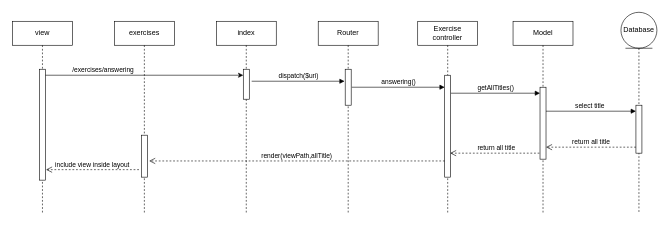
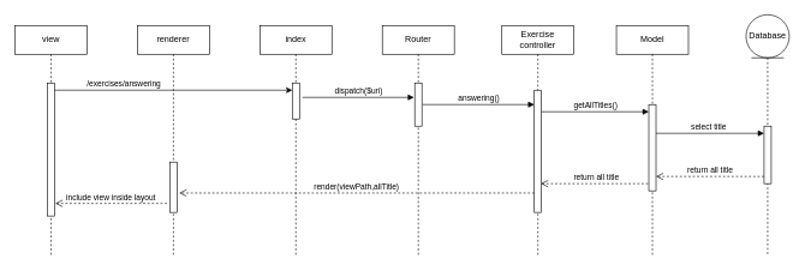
  <mxCell id="0" />
  <mxCell id="1" parent="0" />
  <mxCell id="2" value="getAllTitles()" style="html=1;verticalAlign=bottom;endArrow=block;curved=0;rounded=0;" parent="1" edge="1"><mxGeometry width="80" relative="1" as="geometry"><mxPoint x="751" y="155" as="sourcePoint" /><mxPoint x="900" y="155" as="targetPoint" /></mxGeometry></mxCell>
  <mxCell id="3" value="Database" style="shape=umlLifeline;perimeter=lifelinePerimeter;whiteSpace=wrap;html=1;container=1;dropTarget=0;collapsible=0;recursiveResize=0;outlineConnect=0;portConstraint=eastwest;newEdgeStyle={&quot;curved&quot;:0,&quot;rounded&quot;:0};participant=umlEntity;size=60;" parent="1" vertex="1"><mxGeometry x="1035" y="20" width="60" height="335" as="geometry" /></mxCell>
  <mxCell id="4" value="" style="html=1;points=[[0,0,0,0,5],[0,1,0,0,-5],[1,0,0,0,5],[1,1,0,0,-5]];perimeter=orthogonalPerimeter;outlineConnect=0;targetShapes=umlLifeline;portConstraint=eastwest;newEdgeStyle={&quot;curved&quot;:0,&quot;rounded&quot;:0};" parent="3" vertex="1"><mxGeometry x="25" y="155" width="10" height="80" as="geometry" /></mxCell>
  <mxCell id="5" value="select title" style="html=1;verticalAlign=bottom;endArrow=block;curved=0;rounded=0;" parent="1" target="4" edge="1"><mxGeometry width="80" relative="1" as="geometry"><mxPoint x="905" y="185" as="sourcePoint" /><mxPoint x="1075" y="185" as="targetPoint" /></mxGeometry></mxCell>
  <mxCell id="6" value="return all title" style="html=1;verticalAlign=bottom;endArrow=open;dashed=1;endSize=8;curved=0;rounded=0;" parent="1" edge="1"><mxGeometry relative="1" as="geometry"><mxPoint x="1060" y="245" as="sourcePoint" /><mxPoint x="910" y="245" as="targetPoint" /></mxGeometry></mxCell>
  <mxCell id="7" value="return all title" style="html=1;verticalAlign=bottom;endArrow=open;dashed=1;endSize=8;curved=0;rounded=0;" parent="1" edge="1"><mxGeometry relative="1" as="geometry"><mxPoint x="905" y="255" as="sourcePoint" /><mxPoint x="750" y="255" as="targetPoint" /></mxGeometry></mxCell>
  <mxCell id="8" value="Model" style="shape=umlLifeline;perimeter=lifelinePerimeter;whiteSpace=wrap;html=1;container=1;dropTarget=0;collapsible=0;recursiveResize=0;outlineConnect=0;portConstraint=eastwest;newEdgeStyle={&quot;curved&quot;:0,&quot;rounded&quot;:0};" parent="1" vertex="1"><mxGeometry x="855" y="35" width="100" height="320" as="geometry" /></mxCell>
  <mxCell id="9" value="" style="html=1;points=[[0,0,0,0,5],[0,1,0,0,-5],[1,0,0,0,5],[1,1,0,0,-5]];perimeter=orthogonalPerimeter;outlineConnect=0;targetShapes=umlLifeline;portConstraint=eastwest;newEdgeStyle={&quot;curved&quot;:0,&quot;rounded&quot;:0};" parent="8" vertex="1"><mxGeometry x="45" y="110" width="10" height="120" as="geometry" /></mxCell>
  <mxCell id="10" value="Router" style="shape=umlLifeline;perimeter=lifelinePerimeter;whiteSpace=wrap;html=1;container=1;dropTarget=0;collapsible=0;recursiveResize=0;outlineConnect=0;portConstraint=eastwest;newEdgeStyle={&quot;curved&quot;:0,&quot;rounded&quot;:0};" vertex="1" parent="1"><mxGeometry x="530" y="35" width="100" height="320" as="geometry" /></mxCell>
  <mxCell id="11" value="" style="html=1;points=[[0,0,0,0,5],[0,1,0,0,-5],[1,0,0,0,5],[1,1,0,0,-5]];perimeter=orthogonalPerimeter;outlineConnect=0;targetShapes=umlLifeline;portConstraint=eastwest;newEdgeStyle={&quot;curved&quot;:0,&quot;rounded&quot;:0};" vertex="1" parent="10"><mxGeometry x="45" y="80" width="10" height="60" as="geometry" /></mxCell>
  <mxCell id="12" value="index" style="shape=umlLifeline;perimeter=lifelinePerimeter;whiteSpace=wrap;html=1;container=1;dropTarget=0;collapsible=0;recursiveResize=0;outlineConnect=0;portConstraint=eastwest;newEdgeStyle={&quot;curved&quot;:0,&quot;rounded&quot;:0};" vertex="1" parent="1"><mxGeometry x="360" y="35" width="100" height="320" as="geometry" /></mxCell>
  <mxCell id="13" value="" style="html=1;points=[[0,0,0,0,5],[0,1,0,0,-5],[1,0,0,0,5],[1,1,0,0,-5]];perimeter=orthogonalPerimeter;outlineConnect=0;targetShapes=umlLifeline;portConstraint=eastwest;newEdgeStyle={&quot;curved&quot;:0,&quot;rounded&quot;:0};" vertex="1" parent="12"><mxGeometry x="45" y="80" width="10" height="50" as="geometry" /></mxCell>
  <mxCell id="14" value="dispatch($uri)" style="html=1;verticalAlign=bottom;endArrow=block;curved=0;rounded=0;" edge="1" parent="1"><mxGeometry x="0.006" width="80" relative="1" as="geometry"><mxPoint x="419" y="135" as="sourcePoint" /><mxPoint x="574" y="135" as="targetPoint" /><mxPoint as="offset" /></mxGeometry></mxCell>
  <mxCell id="15" value="Exercise&lt;br&gt;controller" style="shape=umlLifeline;perimeter=lifelinePerimeter;whiteSpace=wrap;html=1;container=1;dropTarget=0;collapsible=0;recursiveResize=0;outlineConnect=0;portConstraint=eastwest;newEdgeStyle={&quot;curved&quot;:0,&quot;rounded&quot;:0};" vertex="1" parent="1"><mxGeometry x="696" y="35" width="100" height="320" as="geometry" /></mxCell>
  <mxCell id="16" value="" style="html=1;points=[[0,0,0,0,5],[0,1,0,0,-5],[1,0,0,0,5],[1,1,0,0,-5]];perimeter=orthogonalPerimeter;outlineConnect=0;targetShapes=umlLifeline;portConstraint=eastwest;newEdgeStyle={&quot;curved&quot;:0,&quot;rounded&quot;:0};" vertex="1" parent="15"><mxGeometry x="45" y="90" width="10" height="170" as="geometry" /></mxCell>
  <mxCell id="17" value="answering()" style="html=1;verticalAlign=bottom;endArrow=block;curved=0;rounded=0;" edge="1" parent="1"><mxGeometry x="0.006" width="80" relative="1" as="geometry"><mxPoint x="586" y="145" as="sourcePoint" /><mxPoint x="741" y="145" as="targetPoint" /><mxPoint as="offset" /></mxGeometry></mxCell>
- <mxCell id="18" value="exercises" style="shape=umlLifeline;perimeter=lifelinePerimeter;whiteSpace=wrap;html=1;container=1;dropTarget=0;collapsible=0;recursiveResize=0;outlineConnect=0;portConstraint=eastwest;newEdgeStyle={&quot;curved&quot;:0,&quot;rounded&quot;:0};" vertex="1" parent="1"><mxGeometry x="190" y="35" width="100" height="320" as="geometry" /></mxCell>
+ <mxCell id="18" value="renderer" style="shape=umlLifeline;perimeter=lifelinePerimeter;whiteSpace=wrap;html=1;container=1;dropTarget=0;collapsible=0;recursiveResize=0;outlineConnect=0;portConstraint=eastwest;newEdgeStyle={&quot;curved&quot;:0,&quot;rounded&quot;:0};" vertex="1" parent="1"><mxGeometry x="190" y="35" width="100" height="320" as="geometry" /></mxCell>
  <mxCell id="19" value="" style="html=1;points=[[0,0,0,0,5],[0,1,0,0,-5],[1,0,0,0,5],[1,1,0,0,-5]];perimeter=orthogonalPerimeter;outlineConnect=0;targetShapes=umlLifeline;portConstraint=eastwest;newEdgeStyle={&quot;curved&quot;:0,&quot;rounded&quot;:0};" vertex="1" parent="18"><mxGeometry x="45" y="190" width="10" height="70" as="geometry" /></mxCell>
  <mxCell id="20" value="render(viewPath,allTitle)" style="html=1;verticalAlign=bottom;endArrow=open;dashed=1;endSize=8;curved=0;rounded=0;" edge="1" parent="1"><mxGeometry relative="1" as="geometry"><mxPoint x="741" y="268" as="sourcePoint" /><mxPoint x="248" y="268" as="targetPoint" /></mxGeometry></mxCell>
  <mxCell id="21" value="view" style="shape=umlLifeline;perimeter=lifelinePerimeter;whiteSpace=wrap;html=1;container=1;dropTarget=0;collapsible=0;recursiveResize=0;outlineConnect=0;portConstraint=eastwest;newEdgeStyle={&quot;curved&quot;:0,&quot;rounded&quot;:0};" vertex="1" parent="1"><mxGeometry x="20" y="35" width="100" height="320" as="geometry" /></mxCell>
  <mxCell id="22" value="" style="html=1;points=[[0,0,0,0,5],[0,1,0,0,-5],[1,0,0,0,5],[1,1,0,0,-5]];perimeter=orthogonalPerimeter;outlineConnect=0;targetShapes=umlLifeline;portConstraint=eastwest;newEdgeStyle={&quot;curved&quot;:0,&quot;rounded&quot;:0};" vertex="1" parent="21"><mxGeometry x="45" y="80" width="10" height="185" as="geometry" /></mxCell>
  <mxCell id="23" value="include view inside layout" style="html=1;verticalAlign=bottom;endArrow=open;dashed=1;endSize=8;curved=0;rounded=0;" edge="1" parent="1"><mxGeometry relative="1" as="geometry"><mxPoint x="231" y="282.5" as="sourcePoint" /><mxPoint x="76" y="282.5" as="targetPoint" /></mxGeometry></mxCell>
  <mxCell id="24" style="edgeStyle=orthogonalEdgeStyle;rounded=0;orthogonalLoop=1;jettySize=auto;html=1;curved=0;" edge="1" parent="1"><mxGeometry relative="1" as="geometry"><mxPoint x="75" y="125" as="sourcePoint" /><mxPoint x="405" y="125" as="targetPoint" /></mxGeometry></mxCell>
  <mxCell id="25" value="/exercises/answering" style="edgeLabel;html=1;align=center;verticalAlign=middle;resizable=0;points=[];" vertex="1" connectable="0" parent="24"><mxGeometry x="-0.628" y="-1" relative="1" as="geometry"><mxPoint x="34" y="-11" as="offset" /></mxGeometry></mxCell>
